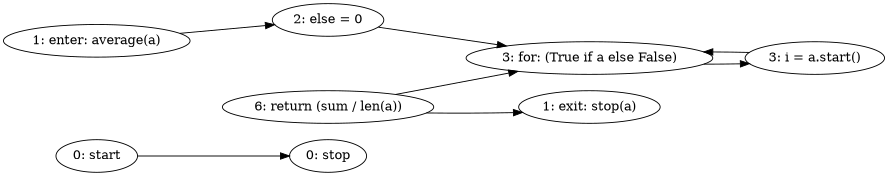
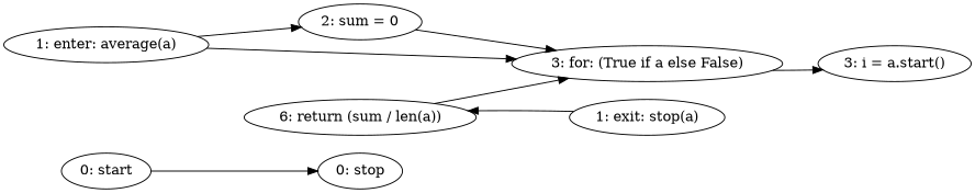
  strict digraph {
    rankdir=LR
    n1 [label="0: start"]
    n2 [label="0: stop"]
    n3 [label="1: enter: average(a)"]
-   n4 [label="2: else = 0"]
+   n4 [label="2: sum = 0"]
    n5 [label="3: for: (True if a else False)"]
    n6 [label="3: i = a.start()"]
    n7 [label="6: return (sum / len(a))"]
    n8 [label="1: exit: stop(a)"]
    n1 -> n2
    n3 -> n4
    n4 -> n5
    n5 -> n6
-   n6 -> n5
+   n3 -> n5
    n7 -> n5
-   n7 -> n8
+   n8 -> n7
  }
